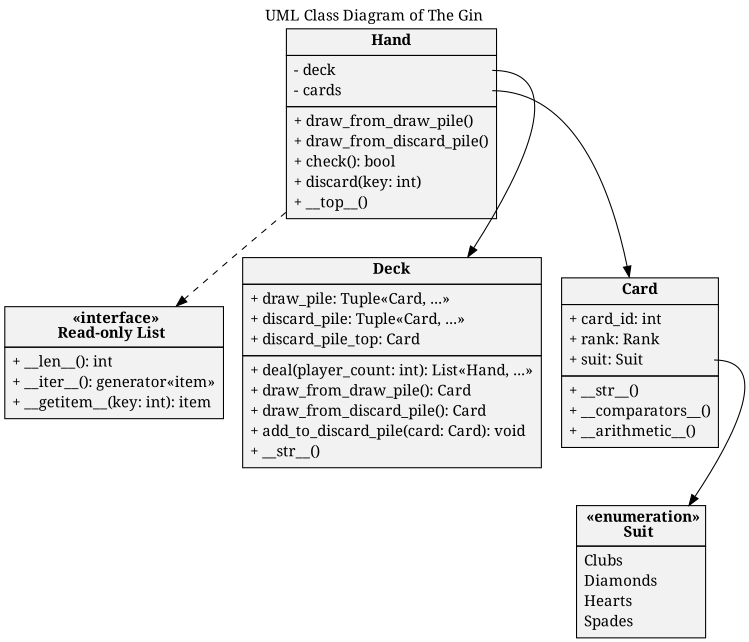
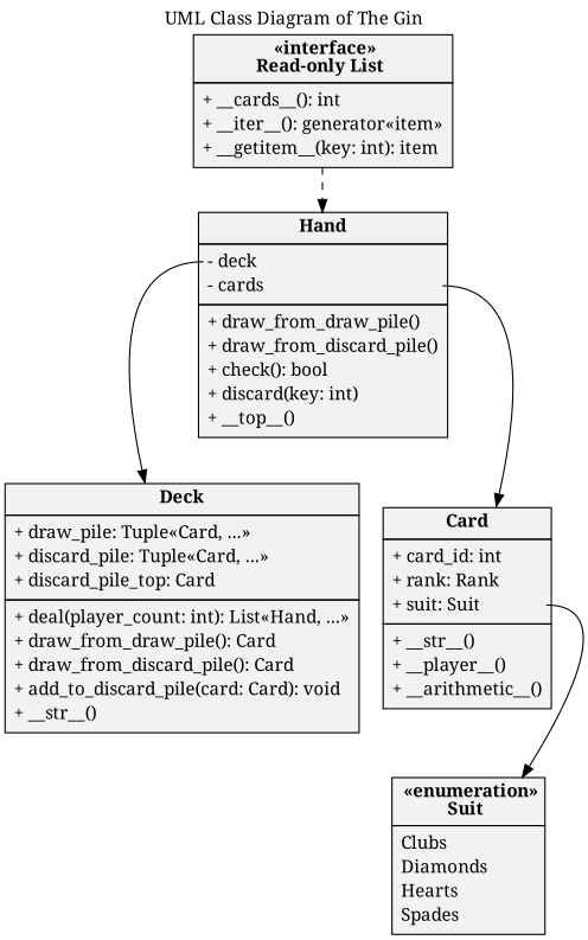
  digraph {
    fontname="Noto Serif"
    label="UML Class Diagram of The Gin"
    labelloc=t
    node [fillcolor=gray95 fontname="Noto Serif" shape=plain style=filled]
    edge [fontname="Noto Serif"]
    n1 [label=<<table border="0" cellborder="1" cellspacing="0" cellpadding="4"> 			<tr> <td> <b>Deck</b> </td> </tr> 			<tr> <td> 				<table border="0" cellborder="0" cellspacing="0" > 					<tr> <td align="left">+ draw_pile: Tuple«Card, ...»</td> </tr> 					<tr> <td align="left">+ discard_pile: Tuple«Card, ...»</td> </tr> 					<tr> <td align="left">+ discard_pile_top: Card</td> </tr> 				</table> 			</td> </tr> 			<tr> <td> 				<table border="0" cellborder="0" cellspacing="0" > 					<tr> <td align="left" >+ deal(player_count: int): List«Hand, ...»</td> </tr> 					<tr> <td align="left" >+ draw_from_draw_pile(): Card</td> </tr> 					<tr> <td align="left" >+ draw_from_discard_pile(): Card</td> </tr> 					<tr> <td align="left" >+ add_to_discard_pile(card: Card): void</td> </tr> 					<tr> <td align="left" >+ __str__()</td> </tr> 				</table> 			</td> </tr> 		</table>>]
    n2 [label=<<table border="0" cellborder="1" cellspacing="0" cellpadding="4"> 			<tr> <td> <b>Hand</b> </td> </tr> 			<tr> <td> 				<table border="0" cellborder="0" cellspacing="0" > 					<tr> <td align="left" port="chd">- deck</td> </tr> 					<tr> <td align="left" port="chc">- cards</td> </tr> 				</table> 			</td> </tr> 			<tr> <td> 				<table border="0" cellborder="0" cellspacing="0" > 					<tr> <td align="left" >+ draw_from_draw_pile()</td> </tr> 					<tr> <td align="left" >+ draw_from_discard_pile()</td> </tr> 					<tr> <td align="left" >+ check(): bool</td> </tr> 					<tr> <td align="left" >+ discard(key: int)</td> </tr> 					<tr> <td align="left" >+ __top__()</td> </tr> 				</table> 			</td> </tr> 		</table>>]
-   n3 [label=<<table border="0" cellborder="1" cellspacing="0" cellpadding="4"> 			<tr> <td> <b>«interface»<br/>Read-only List</b> </td> </tr> 			<tr> <td> 				<table border="0" cellborder="0" cellspacing="0" > 				    <tr> <td align="left" >+ __len__(): int</td> </tr> 					<tr> <td align="left" >+ __iter__(): generator«item»</td> </tr> 					<tr> <td align="left" >+ __getitem__(key: int): item</td> </tr> 				</table> 			</td> </tr> 		</table>>]
-   n4 [label=<<table border="0" cellborder="1" cellspacing="0" cellpadding="4"> 			<tr> <td> <b>Card</b> </td> </tr> 			<tr> <td> 				<table border="0" cellborder="0" cellspacing="0" > 					<tr> <td align="left" >+ card_id: int</td> </tr> 					<tr> <td align="left" port="ccer">+ rank: Rank</td> </tr> 					<tr> <td align="left" port="cces">+ suit: Suit</td> </tr> 				</table> 			</td> </tr> 			<tr> <td> 				<table border="0" cellborder="0" cellspacing="0" > 				    <tr> <td align="left" >+ __str__()</td> </tr> 					<tr> <td align="left" >+ __comparators__()</td> </tr> 					<tr> <td align="left" >+ __arithmetic__()</td> </tr> 				</table> 			</td> </tr> 		</table>>]
+   n3 [label=<<table border="0" cellborder="1" cellspacing="0" cellpadding="4"> 			<tr> <td> <b>«interface»<br/>Read-only List</b> </td> </tr> 			<tr> <td> 				<table border="0" cellborder="0" cellspacing="0" > 				    <tr> <td align="left" >+ __cards__(): int</td> </tr> 					<tr> <td align="left" >+ __iter__(): generator«item»</td> </tr> 					<tr> <td align="left" >+ __getitem__(key: int): item</td> </tr> 				</table> 			</td> </tr> 		</table>>]
+   n4 [label=<<table border="0" cellborder="1" cellspacing="0" cellpadding="4"> 			<tr> <td> <b>Card</b> </td> </tr> 			<tr> <td> 				<table border="0" cellborder="0" cellspacing="0" > 					<tr> <td align="left" >+ card_id: int</td> </tr> 					<tr> <td align="left" port="ccer">+ rank: Rank</td> </tr> 					<tr> <td align="left" port="cces">+ suit: Suit</td> </tr> 				</table> 			</td> </tr> 			<tr> <td> 				<table border="0" cellborder="0" cellspacing="0" > 				    <tr> <td align="left" >+ __str__()</td> </tr> 					<tr> <td align="left" >+ __player__()</td> </tr> 					<tr> <td align="left" >+ __arithmetic__()</td> </tr> 				</table> 			</td> </tr> 		</table>>]
    n5 [label=<<table border="0" cellborder="1" cellspacing="0" cellpadding="4"> 			<tr> <td> <b>«enumeration»<br/>Suit</b> </td> </tr> 			<tr> <td> 				<table border="0" cellborder="0" cellspacing="0" > 					<tr> <td align="left" >Clubs</td> </tr> 					<tr> <td align="left" >Diamonds</td> </tr> 					<tr> <td align="left" >Hearts</td> </tr> 					<tr> <td align="left" >Spades</td> </tr> 				</table> 			</td> </tr> 		</table>>]
    n2 -> n1 [tailport=chd]
-   n2 -> n3 [arrowtail=empty dir=forward style=dashed]
+   n3 -> n2 [arrowtail=empty dir=forward style=dashed]
    n2 -> n4 [tailport=chc]
    n4 -> n5 [tailport=cces]
  }
